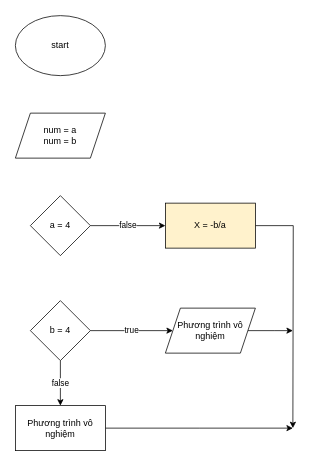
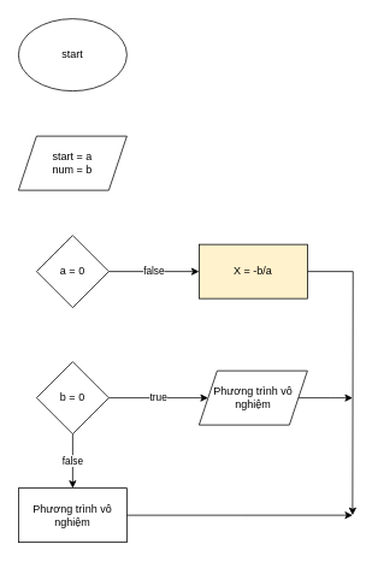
  <mxCell id="0" />
  <mxCell id="1" parent="0" />
  <mxCell id="2" value="start" style="ellipse;whiteSpace=wrap;html=1;" vertex="1" parent="1"><mxGeometry x="20" y="20" width="120" height="80" as="geometry" /></mxCell>
- <mxCell id="3" value="num = a&lt;div&gt;num = b&lt;/div&gt;" style="shape=parallelogram;perimeter=parallelogramPerimeter;whiteSpace=wrap;html=1;fixedSize=1;" vertex="1" parent="1"><mxGeometry x="20" y="150" width="120" height="60" as="geometry" /></mxCell>
+ <mxCell id="3" value="start = a&lt;div&gt;num = b&lt;/div&gt;" style="shape=parallelogram;perimeter=parallelogramPerimeter;whiteSpace=wrap;html=1;fixedSize=1;" vertex="1" parent="1"><mxGeometry x="20" y="150" width="120" height="60" as="geometry" /></mxCell>
  <mxCell id="4" value="false" style="edgeStyle=orthogonalEdgeStyle;rounded=0;orthogonalLoop=1;jettySize=auto;html=1;entryX=0;entryY=0.5;entryDx=0;entryDy=0;" edge="1" parent="1" source="5" target="10"><mxGeometry relative="1" as="geometry" /></mxCell>
- <mxCell id="5" value="a = 4" style="rhombus;whiteSpace=wrap;html=1;" vertex="1" parent="1"><mxGeometry x="40" y="260" width="80" height="80" as="geometry" /></mxCell>
+ <mxCell id="5" value="a = 0" style="rhombus;whiteSpace=wrap;html=1;" vertex="1" parent="1"><mxGeometry x="40" y="260" width="80" height="80" as="geometry" /></mxCell>
  <mxCell id="6" value="true" style="edgeStyle=orthogonalEdgeStyle;rounded=0;orthogonalLoop=1;jettySize=auto;html=1;" edge="1" parent="1" source="8" target="12"><mxGeometry relative="1" as="geometry" /></mxCell>
  <mxCell id="7" value="false" style="edgeStyle=orthogonalEdgeStyle;rounded=0;orthogonalLoop=1;jettySize=auto;html=1;" edge="1" parent="1" source="8" target="14"><mxGeometry relative="1" as="geometry" /></mxCell>
- <mxCell id="8" value="b = 4" style="rhombus;whiteSpace=wrap;html=1;" vertex="1" parent="1"><mxGeometry x="40" y="400" width="80" height="80" as="geometry" /></mxCell>
+ <mxCell id="8" value="b = 0" style="rhombus;whiteSpace=wrap;html=1;" vertex="1" parent="1"><mxGeometry x="40" y="400" width="80" height="80" as="geometry" /></mxCell>
  <mxCell id="9" style="edgeStyle=orthogonalEdgeStyle;rounded=0;orthogonalLoop=1;jettySize=auto;html=1;" edge="1" parent="1" source="10"><mxGeometry relative="1" as="geometry"><mxPoint x="390" y="570" as="targetPoint" /></mxGeometry></mxCell>
  <mxCell id="10" value="X = -b/a" style="rounded=0;whiteSpace=wrap;html=1;fillColor=#fff2cc;" vertex="1" parent="1"><mxGeometry x="220" y="270" width="120" height="60" as="geometry" /></mxCell>
  <mxCell id="11" style="edgeStyle=orthogonalEdgeStyle;rounded=0;orthogonalLoop=1;jettySize=auto;html=1;" edge="1" parent="1" source="12"><mxGeometry relative="1" as="geometry"><mxPoint x="390" y="440" as="targetPoint" /></mxGeometry></mxCell>
  <mxCell id="12" value="Phương trình vô nghiệm" style="shape=parallelogram;perimeter=parallelogramPerimeter;whiteSpace=wrap;html=1;fixedSize=1;" vertex="1" parent="1"><mxGeometry x="220" y="410" width="120" height="60" as="geometry" /></mxCell>
  <mxCell id="13" style="edgeStyle=orthogonalEdgeStyle;rounded=0;orthogonalLoop=1;jettySize=auto;html=1;" edge="1" parent="1" source="14"><mxGeometry relative="1" as="geometry"><mxPoint x="390" y="570" as="targetPoint" /></mxGeometry></mxCell>
  <mxCell id="14" value="Phương trình vô nghiệm" style="rounded=0;whiteSpace=wrap;html=1;" vertex="1" parent="1"><mxGeometry x="20" y="540" width="120" height="60" as="geometry" /></mxCell>
